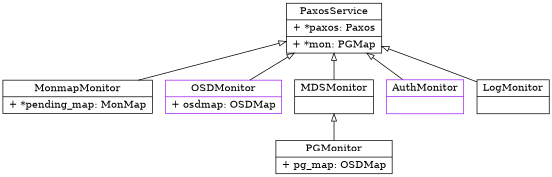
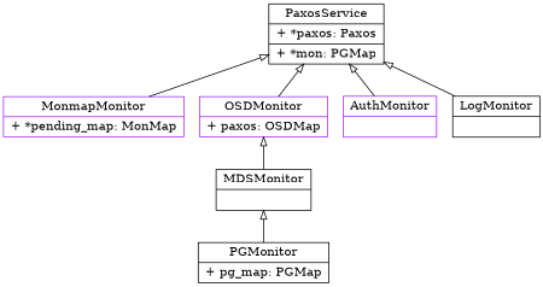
  digraph {
    node [color=black shape=record]
    edge [arrowtail=empty dir=back]
    n1 [label="{PaxosService|+ *paxos: Paxos|+ *mon: PGMap\l}"]
-   n2 [label="{MonmapMonitor|+ *pending_map: MonMap\l}"]
-   n3 [color=purple label="{OSDMonitor|+ osdmap: OSDMap\l}"]
+   n2 [color=purple label="{MonmapMonitor|+ *pending_map: MonMap\l}"]
+   n3 [color=purple label="{OSDMonitor|+ paxos: OSDMap\l}"]
    n4 [label="{MDSMonitor|\l}"]
    n5 [color=purple label="{AuthMonitor|\l}"]
    n6 [label="{LogMonitor|\l}"]
-   n7 [label="{PGMonitor|+ pg_map: OSDMap\l}"]
+   n7 [label="{PGMonitor|+ pg_map: PGMap\l}"]
    n1 -> n2
    n1 -> n3
-   n1 -> n4
+   n3 -> n4
    n1 -> n5
    n1 -> n6
    n4 -> n7
  }
